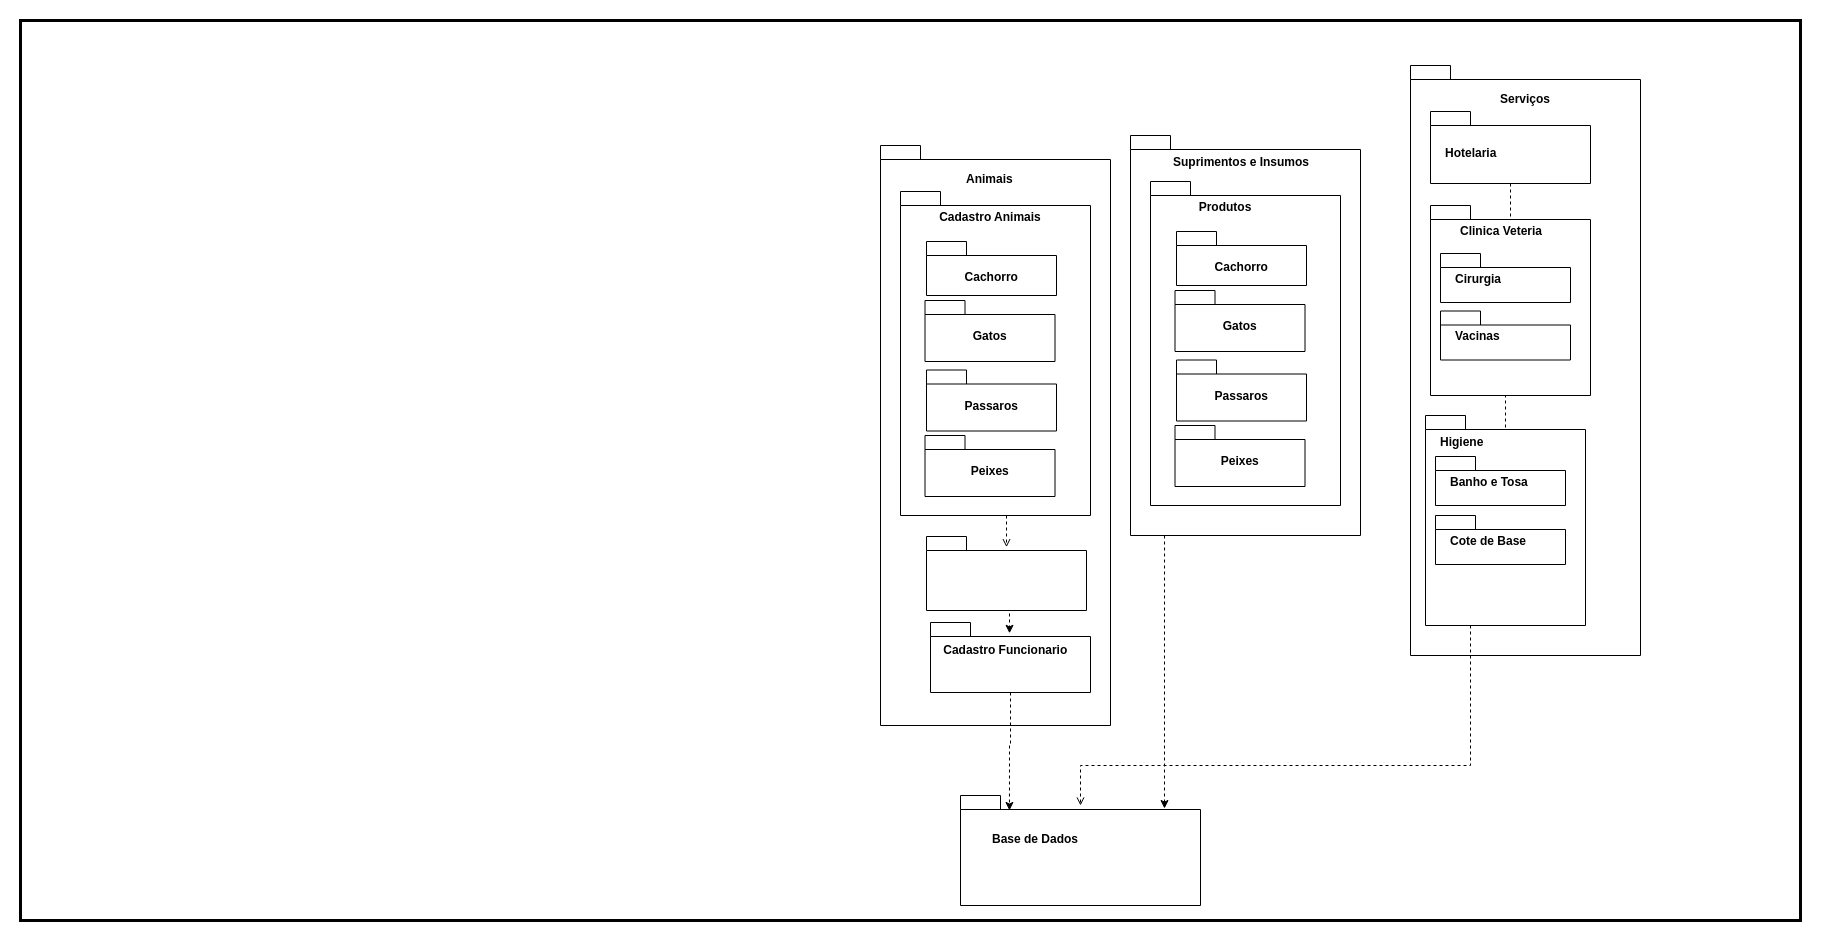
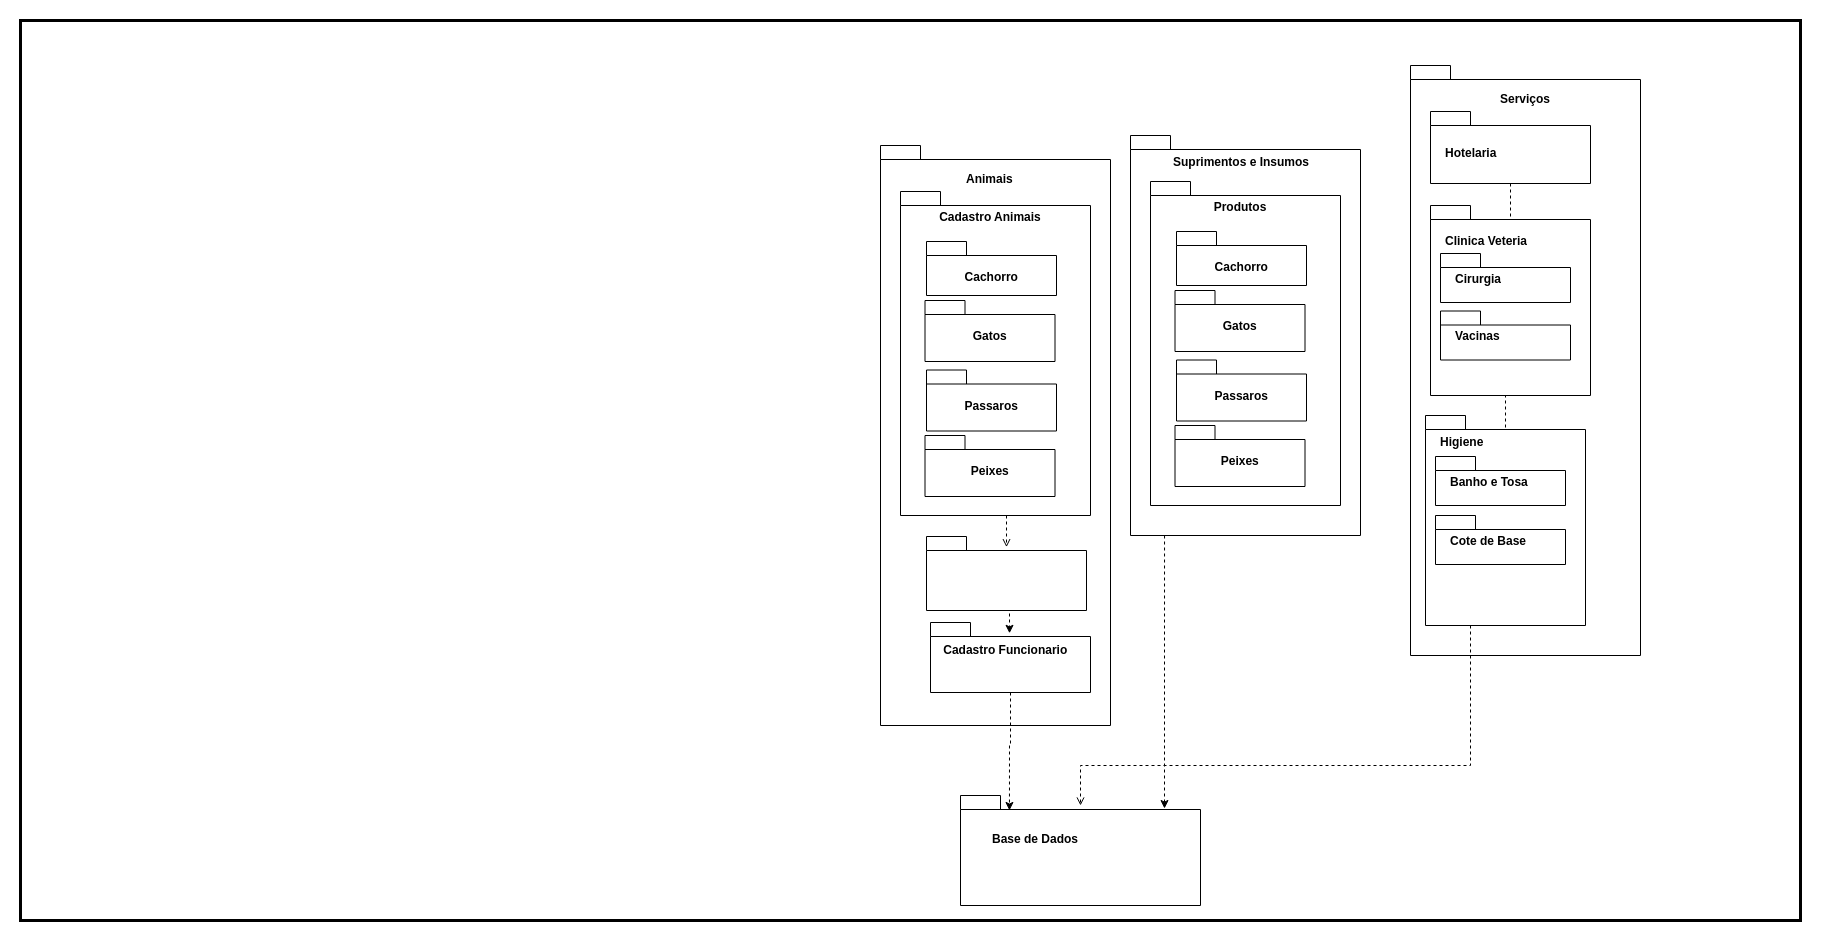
  <mxCell id="0" />
  <mxCell id="1" parent="0" />
  <mxCell id="2" value="" style="rounded=0;whiteSpace=wrap;html=1;strokeWidth=3;" vertex="1" parent="1"><mxGeometry x="20" y="20" width="1780" height="900" as="geometry" /></mxCell>
  <mxCell id="3" value="" style="shape=folder;fontStyle=1;spacingTop=10;tabWidth=40;tabHeight=14;tabPosition=left;html=1;" vertex="1" parent="1"><mxGeometry x="880" y="145" width="230" height="580" as="geometry" /></mxCell>
  <mxCell id="4" style="edgeStyle=orthogonalEdgeStyle;rounded=0;orthogonalLoop=1;jettySize=auto;html=1;entryX=0.5;entryY=0.144;entryDx=0;entryDy=0;entryPerimeter=0;dashed=1;endArrow=open;endFill=0;" edge="1" parent="1" source="5" target="9"><mxGeometry relative="1" as="geometry"><Array as="points"><mxPoint x="1006" y="525" /><mxPoint x="1006" y="525" /></Array></mxGeometry></mxCell>
  <mxCell id="5" value="" style="shape=folder;fontStyle=1;spacingTop=10;tabWidth=40;tabHeight=14;tabPosition=left;html=1;" vertex="1" parent="1"><mxGeometry x="900" y="191" width="190" height="324" as="geometry" /></mxCell>
  <mxCell id="6" value="Animais " style="text;align=center;fontStyle=1;verticalAlign=middle;spacingLeft=3;spacingRight=3;strokeColor=none;rotatable=0;points=[[0,0.5],[1,0.5]];portConstraint=eastwest;strokeWidth=3;perimeterSpacing=4;" vertex="1" parent="1"><mxGeometry x="951" y="165" width="80" height="26" as="geometry" /></mxCell>
  <mxCell id="7" value="Cadastro Animais" style="text;align=center;fontStyle=1;verticalAlign=middle;spacingLeft=3;spacingRight=3;strokeColor=none;rotatable=0;points=[[0,0.5],[1,0.5]];portConstraint=eastwest;" vertex="1" parent="1"><mxGeometry x="940" y="203" width="100" height="26" as="geometry" /></mxCell>
  <mxCell id="8" style="edgeStyle=orthogonalEdgeStyle;rounded=0;orthogonalLoop=1;jettySize=auto;html=1;exitX=0.5;exitY=1;exitDx=0;exitDy=0;exitPerimeter=0;entryX=0.494;entryY=0.154;entryDx=0;entryDy=0;entryPerimeter=0;dashed=1;" edge="1" parent="1" source="9" target="21"><mxGeometry relative="1" as="geometry" /></mxCell>
  <mxCell id="9" value="" style="shape=folder;fontStyle=1;spacingTop=10;tabWidth=40;tabHeight=14;tabPosition=left;html=1;" vertex="1" parent="1"><mxGeometry x="926" y="536" width="160" height="74" as="geometry" /></mxCell>
  <mxCell id="10" value="" style="shape=folder;fontStyle=1;spacingTop=10;tabWidth=40;tabHeight=14;tabPosition=left;html=1;" vertex="1" parent="1"><mxGeometry x="960" y="795" width="240" height="110" as="geometry" /></mxCell>
  <mxCell id="11" value="Base de Dados" style="text;align=center;fontStyle=1;verticalAlign=middle;spacingLeft=3;spacingRight=3;strokeColor=none;rotatable=0;points=[[0,0.5],[1,0.5]];portConstraint=eastwest;" vertex="1" parent="1"><mxGeometry x="970" y="825" width="130" height="26" as="geometry" /></mxCell>
  <mxCell id="12" value="" style="shape=folder;fontStyle=1;spacingTop=10;tabWidth=40;tabHeight=14;tabPosition=left;html=1;" vertex="1" parent="1"><mxGeometry x="1410" y="65" width="230" height="590" as="geometry" /></mxCell>
  <mxCell id="13" style="edgeStyle=orthogonalEdgeStyle;rounded=0;orthogonalLoop=1;jettySize=auto;html=1;entryX=0.5;entryY=0.178;entryDx=0;entryDy=0;entryPerimeter=0;dashed=1;endArrow=open;endFill=0;" edge="1" parent="1" source="14" target="17"><mxGeometry relative="1" as="geometry" /></mxCell>
  <mxCell id="14" value="" style="shape=folder;fontStyle=1;spacingTop=10;tabWidth=40;tabHeight=14;tabPosition=left;html=1;" vertex="1" parent="1"><mxGeometry x="1430" y="111" width="160" height="72" as="geometry" /></mxCell>
  <mxCell id="15" value="Serviços" style="text;align=center;fontStyle=1;verticalAlign=middle;spacingLeft=3;spacingRight=3;strokeColor=none;rotatable=0;points=[[0,0.5],[1,0.5]];portConstraint=eastwest;" vertex="1" parent="1"><mxGeometry x="1485" y="85" width="80" height="26" as="geometry" /></mxCell>
  <mxCell id="16" value="Hotelaria" style="text;align=left;fontStyle=1;verticalAlign=middle;spacingLeft=3;spacingRight=3;strokeColor=none;rotatable=0;points=[[0,0.5],[1,0.5]];portConstraint=eastwest;" vertex="1" parent="1"><mxGeometry x="1440" y="139" width="80" height="26" as="geometry" /></mxCell>
  <mxCell id="17" value="" style="shape=folder;fontStyle=1;spacingTop=10;tabWidth=40;tabHeight=14;tabPosition=left;html=1;" vertex="1" parent="1"><mxGeometry x="1425" y="415" width="160" height="210" as="geometry" /></mxCell>
  <mxCell id="18" value="Higiene&#10;" style="text;align=left;fontStyle=1;verticalAlign=middle;spacingLeft=3;spacingRight=3;strokeColor=none;rotatable=0;points=[[0,0.5],[1,0.5]];portConstraint=eastwest;" vertex="1" parent="1"><mxGeometry x="1435" y="435" width="100" height="26" as="geometry" /></mxCell>
  <mxCell id="19" style="edgeStyle=orthogonalEdgeStyle;rounded=0;orthogonalLoop=1;jettySize=auto;html=1;dashed=1;endArrow=open;endFill=0;" edge="1" parent="1" source="17"><mxGeometry relative="1" as="geometry"><mxPoint x="1080" y="805" as="targetPoint" /><Array as="points"><mxPoint x="1470" y="765" /><mxPoint x="1080" y="765" /></Array><mxPoint x="1470" y="748" as="sourcePoint" /></mxGeometry></mxCell>
  <mxCell id="20" style="edgeStyle=orthogonalEdgeStyle;rounded=0;orthogonalLoop=1;jettySize=auto;html=1;exitX=0.5;exitY=1;exitDx=0;exitDy=0;exitPerimeter=0;entryX=0.204;entryY=0.136;entryDx=0;entryDy=0;entryPerimeter=0;dashed=1;" edge="1" parent="1" source="21" target="10"><mxGeometry relative="1" as="geometry" /></mxCell>
  <mxCell id="21" value="" style="shape=folder;fontStyle=1;spacingTop=10;tabWidth=40;tabHeight=14;tabPosition=left;html=1;" vertex="1" parent="1"><mxGeometry x="930" y="622" width="160" height="70" as="geometry" /></mxCell>
  <mxCell id="22" value="Cadastro Funcionario" style="text;align=center;fontStyle=1;verticalAlign=middle;spacingLeft=3;spacingRight=3;strokeColor=none;rotatable=0;points=[[0,0.5],[1,0.5]];portConstraint=eastwest;" vertex="1" parent="1"><mxGeometry x="940.5" y="634.5" width="129.5" height="29.5" as="geometry" /></mxCell>
  <mxCell id="23" value="" style="shape=folder;fontStyle=1;spacingTop=10;tabWidth=40;tabHeight=14;tabPosition=left;html=1;" vertex="1" parent="1"><mxGeometry x="926" y="241" width="130" height="54" as="geometry" /></mxCell>
  <mxCell id="24" value="Cachorro" style="text;align=center;fontStyle=1;verticalAlign=middle;spacingLeft=3;spacingRight=3;strokeColor=none;rotatable=0;points=[[0,0.5],[1,0.5]];portConstraint=eastwest;" vertex="1" parent="1"><mxGeometry x="941.25" y="263" width="100" height="26" as="geometry" /></mxCell>
  <mxCell id="25" value="" style="shape=folder;fontStyle=1;spacingTop=10;tabWidth=40;tabHeight=14;tabPosition=left;html=1;" vertex="1" parent="1"><mxGeometry x="1435" y="456" width="130" height="49" as="geometry" /></mxCell>
  <mxCell id="26" value="Banho e Tosa" style="text;align=left;fontStyle=1;verticalAlign=middle;spacingLeft=3;spacingRight=3;strokeColor=none;rotatable=0;points=[[0,0.5],[1,0.5]];portConstraint=eastwest;" vertex="1" parent="1"><mxGeometry x="1445" y="468.25" width="100" height="24.5" as="geometry" /></mxCell>
  <mxCell id="27" value="" style="shape=folder;fontStyle=1;spacingTop=10;tabWidth=40;tabHeight=14;tabPosition=left;html=1;" vertex="1" parent="1"><mxGeometry x="1430" y="205" width="160" height="190" as="geometry" /></mxCell>
- <mxCell id="28" value="Clinica Veteria" style="text;align=left;fontStyle=1;verticalAlign=middle;spacingLeft=3;spacingRight=3;strokeColor=none;rotatable=0;points=[[0,0.5],[1,0.5]];portConstraint=eastwest;" vertex="1" parent="1"><mxGeometry x="1455" y="217" width="80" height="26" as="geometry" /></mxCell>
+ <mxCell id="28" value="Clinica Veteria" style="text;align=left;fontStyle=1;verticalAlign=middle;spacingLeft=3;spacingRight=3;strokeColor=none;rotatable=0;points=[[0,0.5],[1,0.5]];portConstraint=eastwest;" vertex="1" parent="1"><mxGeometry x="1440" y="227" width="80" height="26" as="geometry" /></mxCell>
  <mxCell id="29" value="" style="shape=folder;fontStyle=1;spacingTop=10;tabWidth=40;tabHeight=14;tabPosition=left;html=1;" vertex="1" parent="1"><mxGeometry x="924.5" y="300" width="130" height="61" as="geometry" /></mxCell>
  <mxCell id="30" value="Gatos" style="text;align=center;fontStyle=1;verticalAlign=middle;spacingLeft=3;spacingRight=3;strokeColor=none;rotatable=0;points=[[0,0.5],[1,0.5]];portConstraint=eastwest;" vertex="1" parent="1"><mxGeometry x="939.75" y="322" width="100" height="26" as="geometry" /></mxCell>
  <mxCell id="31" value="" style="shape=folder;fontStyle=1;spacingTop=10;tabWidth=40;tabHeight=14;tabPosition=left;html=1;" vertex="1" parent="1"><mxGeometry x="926" y="369.5" width="130" height="61" as="geometry" /></mxCell>
  <mxCell id="32" value="Passaros" style="text;align=center;fontStyle=1;verticalAlign=middle;spacingLeft=3;spacingRight=3;strokeColor=none;rotatable=0;points=[[0,0.5],[1,0.5]];portConstraint=eastwest;" vertex="1" parent="1"><mxGeometry x="941.25" y="391.5" width="100" height="26" as="geometry" /></mxCell>
  <mxCell id="33" value="" style="shape=folder;fontStyle=1;spacingTop=10;tabWidth=40;tabHeight=14;tabPosition=left;html=1;" vertex="1" parent="1"><mxGeometry x="924.5" y="435" width="130" height="61" as="geometry" /></mxCell>
  <mxCell id="34" value="Peixes" style="text;align=center;fontStyle=1;verticalAlign=middle;spacingLeft=3;spacingRight=3;strokeColor=none;rotatable=0;points=[[0,0.5],[1,0.5]];portConstraint=eastwest;" vertex="1" parent="1"><mxGeometry x="939.75" y="457" width="100" height="26" as="geometry" /></mxCell>
  <mxCell id="35" style="edgeStyle=orthogonalEdgeStyle;rounded=0;orthogonalLoop=1;jettySize=auto;html=1;exitX=0.148;exitY=1;exitDx=0;exitDy=0;exitPerimeter=0;dashed=1;" edge="1" parent="1" source="36"><mxGeometry relative="1" as="geometry"><mxPoint x="1164" y="808" as="targetPoint" /></mxGeometry></mxCell>
  <mxCell id="36" value="" style="shape=folder;fontStyle=1;spacingTop=10;tabWidth=40;tabHeight=14;tabPosition=left;html=1;" vertex="1" parent="1"><mxGeometry x="1130" y="135" width="230" height="400" as="geometry" /></mxCell>
  <mxCell id="37" value="" style="shape=folder;fontStyle=1;spacingTop=10;tabWidth=40;tabHeight=14;tabPosition=left;html=1;" vertex="1" parent="1"><mxGeometry x="1150" y="181" width="190" height="324" as="geometry" /></mxCell>
  <mxCell id="38" value="Suprimentos e Insumos&#10;" style="text;align=center;fontStyle=1;verticalAlign=middle;spacingLeft=3;spacingRight=3;strokeColor=none;rotatable=0;points=[[0,0.5],[1,0.5]];portConstraint=eastwest;strokeWidth=3;perimeterSpacing=4;" vertex="1" parent="1"><mxGeometry x="1201" y="155" width="80" height="26" as="geometry" /></mxCell>
- <mxCell id="39" value="Produtos" style="text;align=center;fontStyle=1;verticalAlign=middle;spacingLeft=3;spacingRight=3;strokeColor=none;rotatable=0;points=[[0,0.5],[1,0.5]];portConstraint=eastwest;" vertex="1" parent="1"><mxGeometry x="1175" y="193" width="100" height="26" as="geometry" /></mxCell>
+ <mxCell id="39" value="Produtos" style="text;align=center;fontStyle=1;verticalAlign=middle;spacingLeft=3;spacingRight=3;strokeColor=none;rotatable=0;points=[[0,0.5],[1,0.5]];portConstraint=eastwest;" vertex="1" parent="1"><mxGeometry x="1190" y="193" width="100" height="26" as="geometry" /></mxCell>
  <mxCell id="40" value="" style="shape=folder;fontStyle=1;spacingTop=10;tabWidth=40;tabHeight=14;tabPosition=left;html=1;" vertex="1" parent="1"><mxGeometry x="1176" y="231" width="130" height="54" as="geometry" /></mxCell>
  <mxCell id="41" value="Cachorro" style="text;align=center;fontStyle=1;verticalAlign=middle;spacingLeft=3;spacingRight=3;strokeColor=none;rotatable=0;points=[[0,0.5],[1,0.5]];portConstraint=eastwest;" vertex="1" parent="1"><mxGeometry x="1191.25" y="253" width="100" height="26" as="geometry" /></mxCell>
  <mxCell id="42" value="" style="shape=folder;fontStyle=1;spacingTop=10;tabWidth=40;tabHeight=14;tabPosition=left;html=1;" vertex="1" parent="1"><mxGeometry x="1174.5" y="290" width="130" height="61" as="geometry" /></mxCell>
  <mxCell id="43" value="Gatos" style="text;align=center;fontStyle=1;verticalAlign=middle;spacingLeft=3;spacingRight=3;strokeColor=none;rotatable=0;points=[[0,0.5],[1,0.5]];portConstraint=eastwest;" vertex="1" parent="1"><mxGeometry x="1189.75" y="312" width="100" height="26" as="geometry" /></mxCell>
  <mxCell id="44" value="" style="shape=folder;fontStyle=1;spacingTop=10;tabWidth=40;tabHeight=14;tabPosition=left;html=1;" vertex="1" parent="1"><mxGeometry x="1176" y="359.5" width="130" height="61" as="geometry" /></mxCell>
  <mxCell id="45" value="Passaros" style="text;align=center;fontStyle=1;verticalAlign=middle;spacingLeft=3;spacingRight=3;strokeColor=none;rotatable=0;points=[[0,0.5],[1,0.5]];portConstraint=eastwest;" vertex="1" parent="1"><mxGeometry x="1191.25" y="381.5" width="100" height="26" as="geometry" /></mxCell>
  <mxCell id="46" value="" style="shape=folder;fontStyle=1;spacingTop=10;tabWidth=40;tabHeight=14;tabPosition=left;html=1;" vertex="1" parent="1"><mxGeometry x="1174.5" y="425" width="130" height="61" as="geometry" /></mxCell>
  <mxCell id="47" value="Peixes" style="text;align=center;fontStyle=1;verticalAlign=middle;spacingLeft=3;spacingRight=3;strokeColor=none;rotatable=0;points=[[0,0.5],[1,0.5]];portConstraint=eastwest;" vertex="1" parent="1"><mxGeometry x="1189.75" y="447" width="100" height="26" as="geometry" /></mxCell>
  <mxCell id="48" value="" style="shape=folder;fontStyle=1;spacingTop=10;tabWidth=40;tabHeight=14;tabPosition=left;html=1;" vertex="1" parent="1"><mxGeometry x="1440" y="253" width="130" height="49" as="geometry" /></mxCell>
  <mxCell id="49" value="Cirurgia" style="text;align=left;fontStyle=1;verticalAlign=middle;spacingLeft=3;spacingRight=3;strokeColor=none;rotatable=0;points=[[0,0.5],[1,0.5]];portConstraint=eastwest;" vertex="1" parent="1"><mxGeometry x="1450" y="265.25" width="100" height="24.5" as="geometry" /></mxCell>
  <mxCell id="50" value="" style="shape=folder;fontStyle=1;spacingTop=10;tabWidth=40;tabHeight=14;tabPosition=left;html=1;" vertex="1" parent="1"><mxGeometry x="1440" y="310.5" width="130" height="49" as="geometry" /></mxCell>
  <mxCell id="51" value="Vacinas" style="text;align=left;fontStyle=1;verticalAlign=middle;spacingLeft=3;spacingRight=3;strokeColor=none;rotatable=0;points=[[0,0.5],[1,0.5]];portConstraint=eastwest;" vertex="1" parent="1"><mxGeometry x="1450" y="322.75" width="100" height="24.5" as="geometry" /></mxCell>
  <mxCell id="52" value="" style="shape=folder;fontStyle=1;spacingTop=10;tabWidth=40;tabHeight=14;tabPosition=left;html=1;" vertex="1" parent="1"><mxGeometry x="1435" y="515" width="130" height="49" as="geometry" /></mxCell>
  <mxCell id="53" value="Cote de Base" style="text;align=left;fontStyle=1;verticalAlign=middle;spacingLeft=3;spacingRight=3;strokeColor=none;rotatable=0;points=[[0,0.5],[1,0.5]];portConstraint=eastwest;" vertex="1" parent="1"><mxGeometry x="1445" y="527.25" width="100" height="24.5" as="geometry" /></mxCell>
